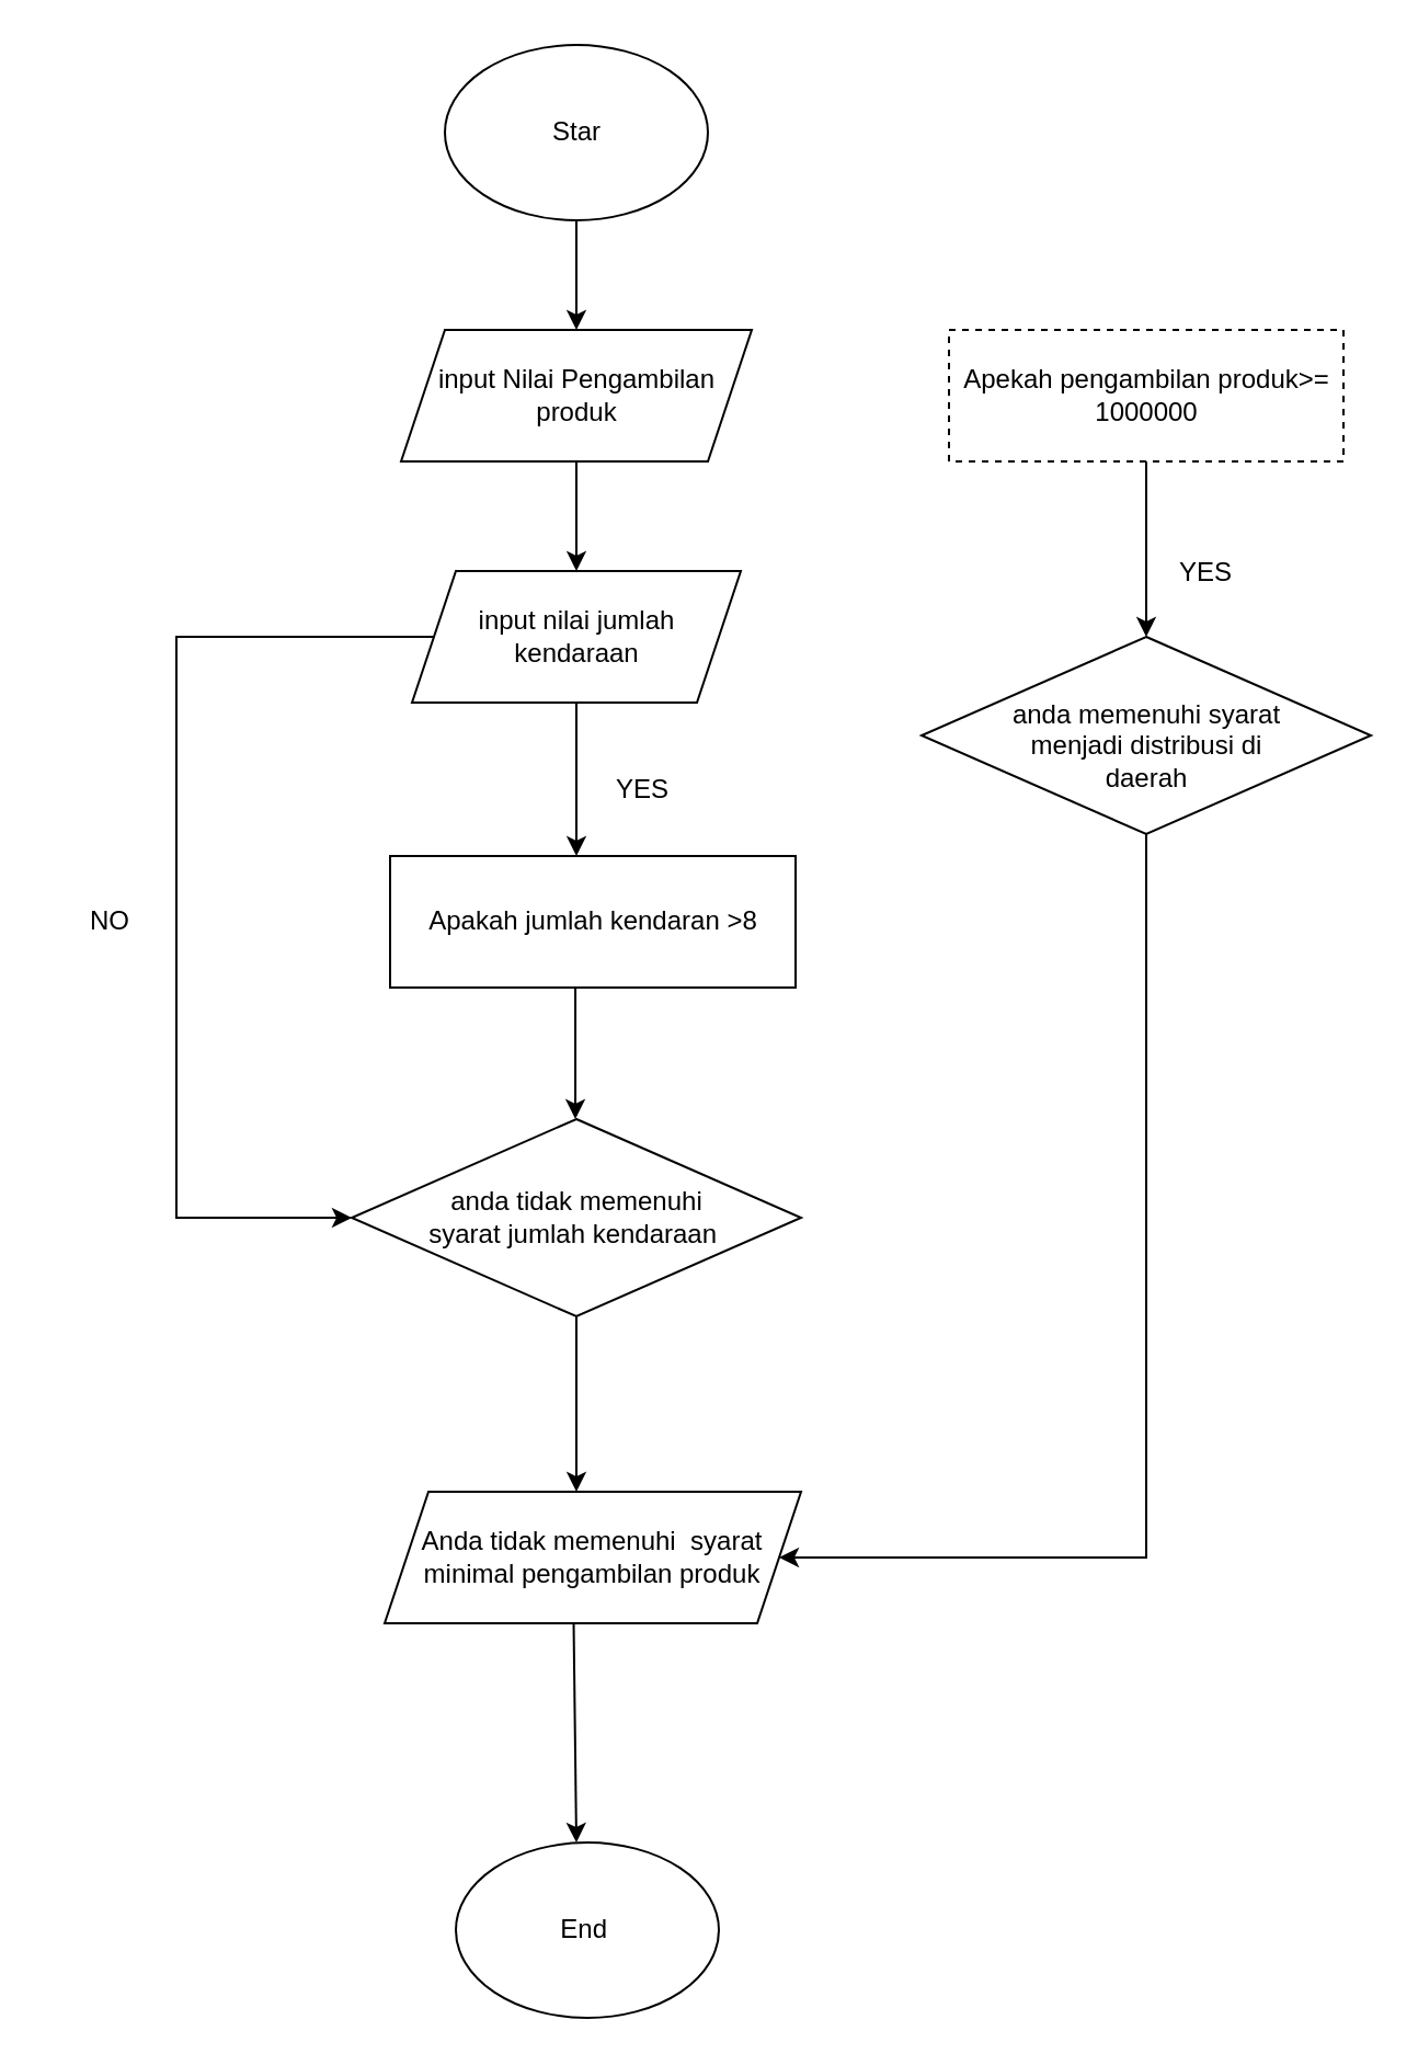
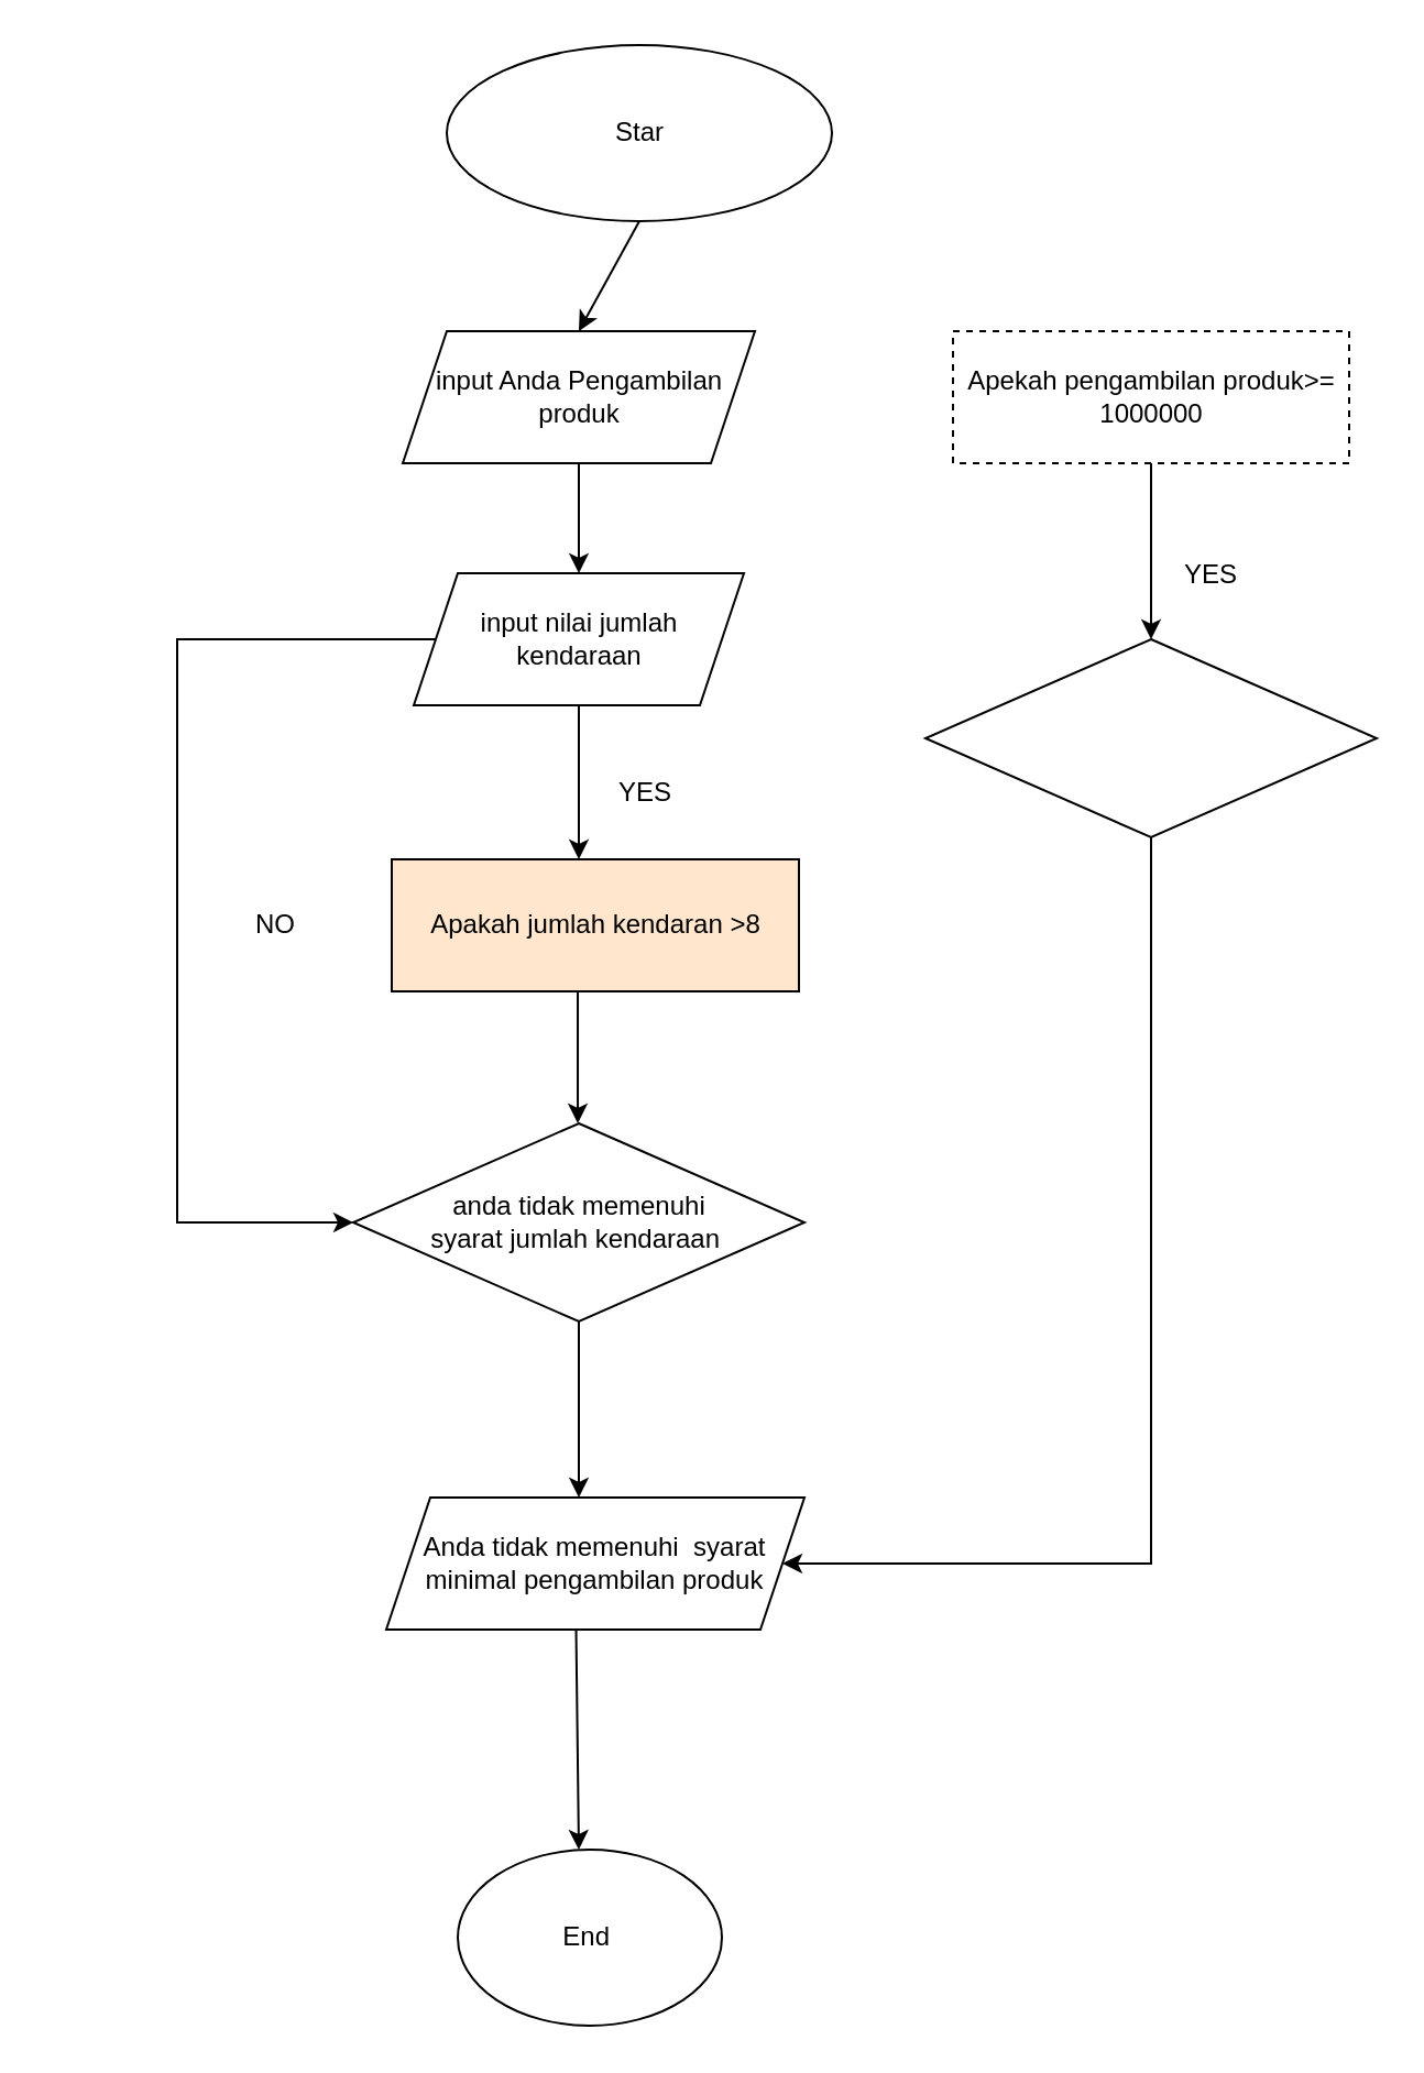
  <mxCell id="0" />
  <mxCell id="1" parent="0" />
- <mxCell id="2" value="Star" style="ellipse;whiteSpace=wrap;html=1;" parent="1" vertex="1"><mxGeometry x="202.5" y="20" width="120" height="80" as="geometry" /></mxCell>
+ <mxCell id="2" value="Star" style="ellipse;whiteSpace=wrap;html=1;" parent="1" vertex="1"><mxGeometry x="202.5" y="20" width="175" height="80" as="geometry" /></mxCell>
  <mxCell id="3" value="" style="endArrow=classic;html=1;rounded=0;exitX=0.5;exitY=1;exitDx=0;exitDy=0;" parent="1" source="2" edge="1"><mxGeometry width="50" height="50" relative="1" as="geometry"><mxPoint x="242.5" y="80" as="sourcePoint" /><mxPoint x="262.5" y="150" as="targetPoint" /></mxGeometry></mxCell>
- <mxCell id="4" value="input Nilai Pengambilan produk" style="shape=parallelogram;perimeter=parallelogramPerimeter;whiteSpace=wrap;html=1;fixedSize=1;" parent="1" vertex="1"><mxGeometry x="182.5" y="150" width="160" height="60" as="geometry" /></mxCell>
+ <mxCell id="4" value="input Anda Pengambilan produk" style="shape=parallelogram;perimeter=parallelogramPerimeter;whiteSpace=wrap;html=1;fixedSize=1;" parent="1" vertex="1"><mxGeometry x="182.5" y="150" width="160" height="60" as="geometry" /></mxCell>
  <mxCell id="5" value="" style="endArrow=classic;html=1;rounded=0;exitX=0.5;exitY=1;exitDx=0;exitDy=0;exitPerimeter=0;" parent="1" source="4" edge="1"><mxGeometry width="50" height="50" relative="1" as="geometry"><mxPoint x="262.5" y="220" as="sourcePoint" /><mxPoint x="262.5" y="260" as="targetPoint" /></mxGeometry></mxCell>
  <mxCell id="6" value="input nilai jumlah kendaraan" style="shape=parallelogram;perimeter=parallelogramPerimeter;whiteSpace=wrap;html=1;fixedSize=1;" parent="1" vertex="1"><mxGeometry x="187.5" y="260" width="150" height="60" as="geometry" /></mxCell>
  <mxCell id="7" value="" style="endArrow=classic;html=1;rounded=0;exitX=0.5;exitY=1;exitDx=0;exitDy=0;" parent="1" source="6" edge="1"><mxGeometry width="50" height="50" relative="1" as="geometry"><mxPoint x="252.5" y="330" as="sourcePoint" /><mxPoint x="262.5" y="390" as="targetPoint" /></mxGeometry></mxCell>
  <mxCell id="8" value="" style="endArrow=classic;html=1;rounded=0;exitX=0.5;exitY=1;exitDx=0;exitDy=0;" parent="1" edge="1"><mxGeometry width="50" height="50" relative="1" as="geometry"><mxPoint x="262.02" y="450" as="sourcePoint" /><mxPoint x="262.02" y="510" as="targetPoint" /></mxGeometry></mxCell>
  <mxCell id="9" value="" style="endArrow=classic;html=1;rounded=0;exitX=0.5;exitY=1;exitDx=0;exitDy=0;entryX=1;entryY=0.5;entryDx=0;entryDy=0;" parent="1" source="21" edge="1" target="10"><mxGeometry width="50" height="50" relative="1" as="geometry"><mxPoint x="492.5" y="580" as="sourcePoint" /><mxPoint x="402.5" y="830" as="targetPoint" /><Array as="points"><mxPoint x="522.5" y="710" /></Array></mxGeometry></mxCell>
  <mxCell id="10" value="Anda tidak memenuhi&amp;nbsp; syarat minimal pengambilan produk" style="shape=parallelogram;perimeter=parallelogramPerimeter;whiteSpace=wrap;html=1;fixedSize=1;" parent="1" vertex="1"><mxGeometry x="175" y="680" width="190" height="60" as="geometry" /></mxCell>
  <mxCell id="11" value="" style="endArrow=classic;html=1;rounded=0;exitX=0.454;exitY=1.005;exitDx=0;exitDy=0;exitPerimeter=0;" parent="1" source="10" edge="1"><mxGeometry width="50" height="50" relative="1" as="geometry"><mxPoint x="242.5" y="870" as="sourcePoint" /><mxPoint x="262.5" y="840" as="targetPoint" /><Array as="points" /></mxGeometry></mxCell>
  <mxCell id="12" value="End&amp;nbsp;" style="ellipse;whiteSpace=wrap;html=1;" parent="1" vertex="1"><mxGeometry x="207.5" y="840" width="120" height="80" as="geometry" /></mxCell>
  <mxCell id="13" value="YES" style="text;html=1;strokeColor=none;fillColor=none;align=center;verticalAlign=middle;whiteSpace=wrap;rounded=0;" parent="1" vertex="1"><mxGeometry x="520" y="246" width="60" height="30" as="geometry" /></mxCell>
  <mxCell id="14" value="YES" style="text;html=1;strokeColor=none;fillColor=none;align=center;verticalAlign=middle;whiteSpace=wrap;rounded=0;" parent="1" vertex="1"><mxGeometry x="262.5" y="345" width="60" height="30" as="geometry" /></mxCell>
- <mxCell id="15" value="NO" style="text;html=1;strokeColor=none;fillColor=none;align=center;verticalAlign=middle;whiteSpace=wrap;rounded=0;" parent="1" vertex="1"><mxGeometry x="20" y="405" width="60" height="30" as="geometry" /></mxCell>
+ <mxCell id="15" value="NO" style="text;html=1;strokeColor=none;fillColor=none;align=center;verticalAlign=middle;whiteSpace=wrap;rounded=0;" parent="1" vertex="1"><mxGeometry x="95" y="405" width="60" height="30" as="geometry" /></mxCell>
  <mxCell id="16" value="Apekah pengambilan produk&amp;gt;= 1000000" style="rounded=0;whiteSpace=wrap;html=1;dashed=1;" vertex="1" parent="1"><mxGeometry x="432.5" y="150" width="180" height="60" as="geometry" /></mxCell>
  <mxCell id="17" value="" style="endArrow=classic;html=1;rounded=0;exitX=0.5;exitY=1;exitDx=0;exitDy=0;" edge="1" parent="1" source="16"><mxGeometry width="50" height="50" relative="1" as="geometry"><mxPoint x="292.5" y="410" as="sourcePoint" /><mxPoint x="522.5" y="290" as="targetPoint" /></mxGeometry></mxCell>
- <mxCell id="18" value="Apakah jumlah kendaran &amp;gt;8" style="rounded=0;whiteSpace=wrap;html=1;" vertex="1" parent="1"><mxGeometry x="177.5" y="390" width="185" height="60" as="geometry" /></mxCell>
+ <mxCell id="18" value="Apakah jumlah kendaran &amp;gt;8" style="rounded=0;whiteSpace=wrap;html=1;fillColor=#ffe6cc;" vertex="1" parent="1"><mxGeometry x="177.5" y="390" width="185" height="60" as="geometry" /></mxCell>
  <mxCell id="19" value="" style="rhombus;whiteSpace=wrap;html=1;" vertex="1" parent="1"><mxGeometry x="160" y="510" width="205" height="90" as="geometry" /></mxCell>
  <mxCell id="20" value="anda tidak memenuhi syarat jumlah kendaraan&amp;nbsp;" style="text;html=1;strokeColor=none;fillColor=none;align=center;verticalAlign=middle;whiteSpace=wrap;rounded=0;" vertex="1" parent="1"><mxGeometry x="192.5" y="540" width="140" height="30" as="geometry" /></mxCell>
  <mxCell id="21" value="" style="rhombus;whiteSpace=wrap;html=1;" vertex="1" parent="1"><mxGeometry x="420" y="290" width="205" height="90" as="geometry" /></mxCell>
- <mxCell id="22" value="anda memenuhi syarat menjadi distribusi di daerah" style="text;html=1;strokeColor=none;fillColor=none;align=center;verticalAlign=middle;whiteSpace=wrap;rounded=0;" vertex="1" parent="1"><mxGeometry x="452.5" y="325" width="140" height="30" as="geometry" /></mxCell>
  <mxCell id="23" value="" style="endArrow=classic;html=1;rounded=0;exitX=0.5;exitY=1;exitDx=0;exitDy=0;" edge="1" parent="1" source="19"><mxGeometry width="50" height="50" relative="1" as="geometry"><mxPoint x="302.5" y="530" as="sourcePoint" /><mxPoint x="262.5" y="680" as="targetPoint" /></mxGeometry></mxCell>
  <mxCell id="24" value="" style="endArrow=classic;html=1;rounded=0;exitX=0;exitY=0.5;exitDx=0;exitDy=0;entryX=0;entryY=0.5;entryDx=0;entryDy=0;" edge="1" parent="1" source="6" target="19"><mxGeometry width="50" height="50" relative="1" as="geometry"><mxPoint x="250" y="400" as="sourcePoint" /><mxPoint x="90" y="520" as="targetPoint" /><Array as="points"><mxPoint x="80" y="290" /><mxPoint x="80" y="400" /><mxPoint x="80" y="555" /></Array></mxGeometry></mxCell>
